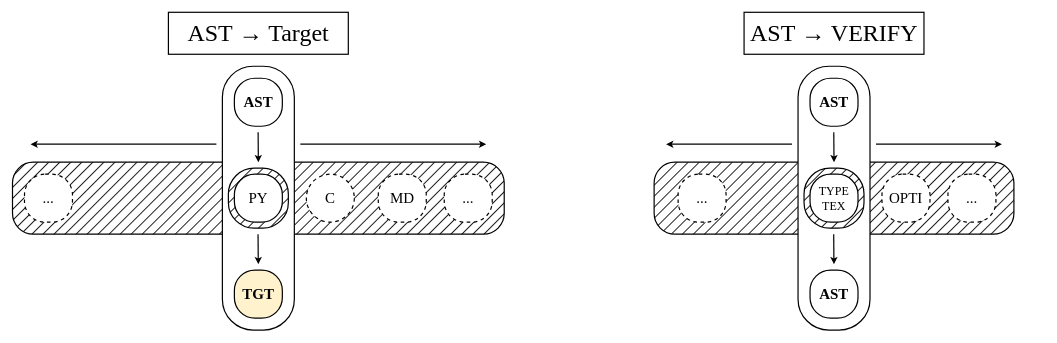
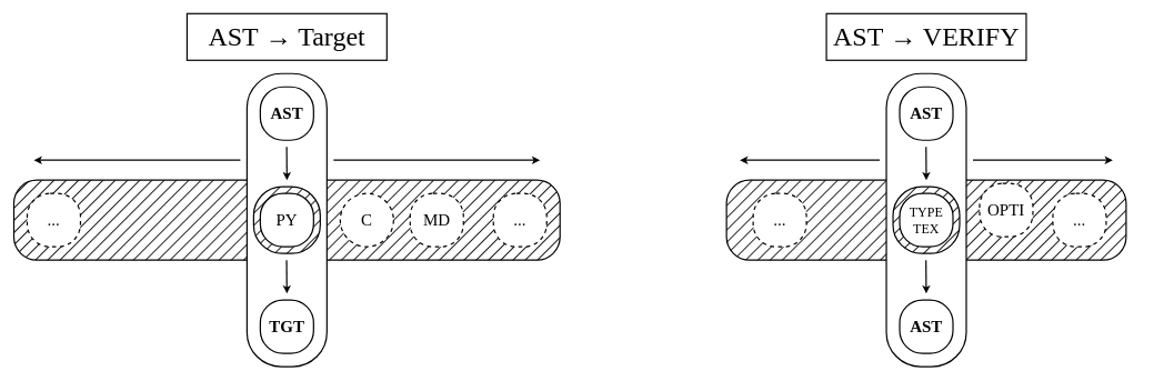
  <mxCell id="0" />
  <mxCell id="1" parent="0" />
  <mxCell id="2" value="&lt;font face=&quot;CMU Typewriter Text&quot;&gt;&lt;br&gt;&lt;/font&gt;" style="rounded=1;whiteSpace=wrap;html=1;arcSize=29;fontSize=25;fontStyle=0;strokeWidth=2;spacing=0;spacingBottom=0;fillStyle=hatch;fillColor=#0A0A0A;" vertex="1" parent="1"><mxGeometry x="20" y="270" width="820" height="120" as="geometry" /></mxCell>
  <mxCell id="3" value="&lt;font face=&quot;CMU Typewriter Text&quot;&gt;C&lt;br&gt;&lt;/font&gt;" style="ellipse;whiteSpace=wrap;html=1;arcSize=43;fontSize=25;fontStyle=0;strokeWidth=2;spacing=0;spacingBottom=0;dashed=1;" vertex="1" parent="1"><mxGeometry x="510" y="290" width="80" height="80" as="geometry" /></mxCell>
- <mxCell id="4" value="&lt;font face=&quot;CMU Typewriter Text&quot;&gt;MD&lt;br&gt;&lt;/font&gt;" style="rounded=1;whiteSpace=wrap;html=1;arcSize=43;fontSize=25;fontStyle=0;strokeWidth=2;spacing=0;spacingBottom=0;dashed=1;" vertex="1" parent="1"><mxGeometry x="630" y="290" width="80" height="80" as="geometry" /></mxCell>
+ <mxCell id="4" value="&lt;font face=&quot;CMU Typewriter Text&quot;&gt;MD&lt;br&gt;&lt;/font&gt;" style="rounded=1;whiteSpace=wrap;html=1;arcSize=43;fontSize=25;fontStyle=0;strokeWidth=2;spacing=0;spacingBottom=0;dashed=1;" vertex="1" parent="1"><mxGeometry x="615" y="290" width="80" height="80" as="geometry" /></mxCell>
  <mxCell id="5" value="&lt;font face=&quot;CMU Typewriter Text&quot;&gt;PY&lt;br&gt;&lt;/font&gt;" style="rounded=1;whiteSpace=wrap;html=1;arcSize=43;fontSize=25;fontStyle=0;strokeWidth=2;spacing=0;spacingBottom=0;perimeterSpacing=0;sketch=0;glass=0;" vertex="1" parent="1"><mxGeometry x="390" y="290" width="80" height="80" as="geometry" /></mxCell>
  <mxCell id="6" value="" style="endArrow=classic;html=1;rounded=0;strokeWidth=2;fontFamily=CMU Serif;fontSize=14;" edge="1" parent="1"><mxGeometry width="50" height="50" relative="1" as="geometry"><mxPoint x="500" y="240" as="sourcePoint" /><mxPoint x="810" y="240" as="targetPoint" /></mxGeometry></mxCell>
  <mxCell id="7" value="" style="endArrow=classic;html=1;rounded=0;strokeWidth=2;fontFamily=CMU Serif;fontSize=14;" edge="1" parent="1"><mxGeometry width="50" height="50" relative="1" as="geometry"><mxPoint x="360" y="240" as="sourcePoint" /><mxPoint x="50" y="240" as="targetPoint" /></mxGeometry></mxCell>
  <mxCell id="8" value="&lt;font face=&quot;CMU Typewriter Text&quot;&gt;&lt;br&gt;&lt;/font&gt;" style="rounded=1;whiteSpace=wrap;html=1;arcSize=43;fontSize=25;fontStyle=0;strokeWidth=2;spacing=0;spacingBottom=0;" vertex="1" parent="1"><mxGeometry x="370" y="110" width="120" height="440" as="geometry" /></mxCell>
  <mxCell id="9" value="&lt;font face=&quot;CMU Typewriter Text&quot;&gt;AST&lt;br&gt;&lt;/font&gt;" style="rounded=1;whiteSpace=wrap;html=1;arcSize=43;fontSize=25;fontStyle=1;strokeWidth=2;spacing=0;spacingBottom=0;" vertex="1" parent="1"><mxGeometry x="390" y="130" width="80" height="80" as="geometry" /></mxCell>
  <mxCell id="10" value="&lt;font face=&quot;CMU Typewriter Text&quot;&gt;PY&lt;br&gt;&lt;/font&gt;" style="rounded=1;whiteSpace=wrap;html=1;arcSize=43;fontSize=25;fontStyle=0;strokeWidth=2;spacing=0;spacingBottom=0;fillStyle=hatch;fillColor=#000000;" vertex="1" parent="1"><mxGeometry x="380" y="280" width="100" height="100" as="geometry" /></mxCell>
- <mxCell id="11" value="&lt;font face=&quot;CMU Typewriter Text&quot;&gt;TGT&lt;br&gt;&lt;/font&gt;" style="rounded=1;whiteSpace=wrap;html=1;arcSize=43;fontSize=25;fontStyle=1;strokeWidth=2;spacing=0;spacingBottom=0;fillColor=#fff2cc;" vertex="1" parent="1"><mxGeometry x="390" y="450" width="80" height="80" as="geometry" /></mxCell>
+ <mxCell id="11" value="&lt;font face=&quot;CMU Typewriter Text&quot;&gt;TGT&lt;br&gt;&lt;/font&gt;" style="rounded=1;whiteSpace=wrap;html=1;arcSize=43;fontSize=25;fontStyle=1;strokeWidth=2;spacing=0;spacingBottom=0;" vertex="1" parent="1"><mxGeometry x="390" y="450" width="80" height="80" as="geometry" /></mxCell>
  <mxCell id="12" value="&lt;font face=&quot;CMU Typewriter Text&quot;&gt;PY&lt;br&gt;&lt;/font&gt;" style="rounded=1;whiteSpace=wrap;html=1;arcSize=43;fontSize=25;fontStyle=0;strokeWidth=2;spacing=0;spacingBottom=0;" vertex="1" parent="1"><mxGeometry x="390" y="290" width="80" height="80" as="geometry" /></mxCell>
  <mxCell id="13" value="" style="endArrow=classic;html=1;rounded=0;strokeWidth=2;fontFamily=CMU Serif;fontSize=14;" edge="1" parent="1"><mxGeometry width="50" height="50" relative="1" as="geometry"><mxPoint x="429.6" y="220" as="sourcePoint" /><mxPoint x="430" y="270" as="targetPoint" /></mxGeometry></mxCell>
  <mxCell id="14" value="" style="endArrow=classic;html=1;rounded=0;strokeWidth=2;fontFamily=CMU Serif;fontSize=14;" edge="1" parent="1"><mxGeometry width="50" height="50" relative="1" as="geometry"><mxPoint x="429.47" y="390" as="sourcePoint" /><mxPoint x="429.87" y="440" as="targetPoint" /></mxGeometry></mxCell>
  <mxCell id="15" value="&lt;font face=&quot;CMU Typewriter Text&quot;&gt;...&lt;br&gt;&lt;/font&gt;" style="rounded=1;whiteSpace=wrap;html=1;arcSize=43;fontSize=25;fontStyle=0;strokeWidth=2;spacing=0;spacingBottom=0;dashed=1;verticalAlign=middle;" vertex="1" parent="1"><mxGeometry x="40" y="290" width="80" height="80" as="geometry" /></mxCell>
  <mxCell id="16" value="&lt;font face=&quot;CMU Typewriter Text&quot;&gt;...&lt;br&gt;&lt;/font&gt;" style="rounded=1;whiteSpace=wrap;html=1;arcSize=43;fontSize=25;fontStyle=0;strokeWidth=2;spacing=0;spacingBottom=0;dashed=1;" vertex="1" parent="1"><mxGeometry x="740" y="290" width="80" height="80" as="geometry" /></mxCell>
  <mxCell id="17" value="&lt;font face=&quot;CMU Typewriter Text&quot;&gt;&lt;br&gt;&lt;/font&gt;" style="rounded=1;whiteSpace=wrap;html=1;arcSize=29;fontSize=25;fontStyle=0;strokeWidth=2;spacing=0;spacingBottom=0;fillStyle=hatch;fillColor=#0A0A0A;" vertex="1" parent="1"><mxGeometry x="1090" y="270" width="600" height="120" as="geometry" /></mxCell>
- <mxCell id="18" value="&lt;font face=&quot;CMU Typewriter Text&quot;&gt;OPTI&lt;br&gt;&lt;/font&gt;" style="rounded=1;whiteSpace=wrap;html=1;arcSize=43;fontSize=25;fontStyle=0;strokeWidth=2;spacing=0;spacingBottom=0;dashed=1;" vertex="1" parent="1"><mxGeometry x="1470" y="290" width="80" height="80" as="geometry" /></mxCell>
+ <mxCell id="18" value="&lt;font face=&quot;CMU Typewriter Text&quot;&gt;OPTI&lt;br&gt;&lt;/font&gt;" style="rounded=1;whiteSpace=wrap;html=1;arcSize=43;fontSize=25;fontStyle=0;strokeWidth=2;spacing=0;spacingBottom=0;dashed=1;" vertex="1" parent="1"><mxGeometry x="1470" y="275" width="80" height="80" as="geometry" /></mxCell>
  <mxCell id="19" value="&lt;font face=&quot;CMU Typewriter Text&quot;&gt;PY&lt;br&gt;&lt;/font&gt;" style="rounded=1;whiteSpace=wrap;html=1;arcSize=43;fontSize=25;fontStyle=0;strokeWidth=2;spacing=0;spacingBottom=0;perimeterSpacing=0;sketch=0;glass=0;" vertex="1" parent="1"><mxGeometry x="1350" y="290" width="80" height="80" as="geometry" /></mxCell>
  <mxCell id="20" value="" style="endArrow=classic;html=1;rounded=0;strokeWidth=2;fontFamily=CMU Serif;fontSize=14;" edge="1" parent="1"><mxGeometry width="50" height="50" relative="1" as="geometry"><mxPoint x="1460" y="240" as="sourcePoint" /><mxPoint x="1670" y="240" as="targetPoint" /></mxGeometry></mxCell>
  <mxCell id="21" value="" style="endArrow=classic;html=1;rounded=0;strokeWidth=2;fontFamily=CMU Serif;fontSize=14;" edge="1" parent="1"><mxGeometry width="50" height="50" relative="1" as="geometry"><mxPoint x="1320" y="240" as="sourcePoint" /><mxPoint x="1110" y="240" as="targetPoint" /></mxGeometry></mxCell>
  <mxCell id="22" value="&lt;font face=&quot;CMU Typewriter Text&quot;&gt;&lt;br&gt;&lt;/font&gt;" style="rounded=1;whiteSpace=wrap;html=1;arcSize=43;fontSize=25;fontStyle=0;strokeWidth=2;spacing=0;spacingBottom=0;" vertex="1" parent="1"><mxGeometry x="1330" y="110" width="120" height="440" as="geometry" /></mxCell>
  <mxCell id="23" value="&lt;font face=&quot;CMU Typewriter Text&quot;&gt;AST&lt;br&gt;&lt;/font&gt;" style="rounded=1;whiteSpace=wrap;html=1;arcSize=43;fontSize=25;fontStyle=1;strokeWidth=2;spacing=0;spacingBottom=0;" vertex="1" parent="1"><mxGeometry x="1350" y="130" width="80" height="80" as="geometry" /></mxCell>
  <mxCell id="24" value="&lt;font face=&quot;CMU Typewriter Text&quot;&gt;PY&lt;br&gt;&lt;/font&gt;" style="rounded=1;whiteSpace=wrap;html=1;arcSize=43;fontSize=25;fontStyle=0;strokeWidth=2;spacing=0;spacingBottom=0;fillStyle=hatch;fillColor=#000000;" vertex="1" parent="1"><mxGeometry x="1340" y="280" width="100" height="100" as="geometry" /></mxCell>
  <mxCell id="25" value="&lt;font face=&quot;CMU Typewriter Text&quot;&gt;AST&lt;br&gt;&lt;/font&gt;" style="rounded=1;whiteSpace=wrap;html=1;arcSize=43;fontSize=25;fontStyle=1;strokeWidth=2;spacing=0;spacingBottom=0;" vertex="1" parent="1"><mxGeometry x="1350" y="450" width="80" height="80" as="geometry" /></mxCell>
  <mxCell id="26" value="&lt;font face=&quot;CMU Typewriter Text&quot; style=&quot;font-size: 20px;&quot;&gt;TYPE&lt;br style=&quot;font-size: 20px;&quot;&gt;TEX&lt;br style=&quot;font-size: 20px;&quot;&gt;&lt;/font&gt;" style="rounded=1;whiteSpace=wrap;html=1;arcSize=43;fontSize=20;fontStyle=0;strokeWidth=2;spacing=0;spacingBottom=0;" vertex="1" parent="1"><mxGeometry x="1350" y="290" width="80" height="80" as="geometry" /></mxCell>
  <mxCell id="27" value="" style="endArrow=classic;html=1;rounded=0;strokeWidth=2;fontFamily=CMU Serif;fontSize=14;" edge="1" parent="1"><mxGeometry width="50" height="50" relative="1" as="geometry"><mxPoint x="1389.6" y="220" as="sourcePoint" /><mxPoint x="1390" y="270" as="targetPoint" /></mxGeometry></mxCell>
  <mxCell id="28" value="" style="endArrow=classic;html=1;rounded=0;strokeWidth=2;fontFamily=CMU Serif;fontSize=14;" edge="1" parent="1"><mxGeometry width="50" height="50" relative="1" as="geometry"><mxPoint x="1389.47" y="390" as="sourcePoint" /><mxPoint x="1389.87" y="440" as="targetPoint" /></mxGeometry></mxCell>
  <mxCell id="29" value="&lt;font face=&quot;CMU Typewriter Text&quot;&gt;...&lt;br&gt;&lt;/font&gt;" style="rounded=1;whiteSpace=wrap;html=1;arcSize=43;fontSize=25;fontStyle=0;strokeWidth=2;spacing=0;spacingBottom=0;dashed=1;verticalAlign=middle;" vertex="1" parent="1"><mxGeometry x="1130" y="290" width="80" height="80" as="geometry" /></mxCell>
  <mxCell id="30" value="&lt;font face=&quot;CMU Typewriter Text&quot;&gt;...&lt;br&gt;&lt;/font&gt;" style="rounded=1;whiteSpace=wrap;html=1;arcSize=43;fontSize=25;fontStyle=0;strokeWidth=2;spacing=0;spacingBottom=0;dashed=1;" vertex="1" parent="1"><mxGeometry x="1580" y="290" width="80" height="80" as="geometry" /></mxCell>
  <mxCell id="31" value="AST&amp;nbsp;→ Target" style="text;html=1;strokeColor=none;fillColor=none;align=center;verticalAlign=middle;whiteSpace=wrap;rounded=0;glass=0;sketch=0;fillStyle=hatch;strokeWidth=2;fontFamily=CMU Serif;fontSize=40;fontStyle=0" vertex="1" parent="1"><mxGeometry x="20" y="40" width="820" height="30" as="geometry" /></mxCell>
  <mxCell id="32" value="AST&amp;nbsp;→ VERIFY" style="text;html=1;strokeColor=none;fillColor=none;align=center;verticalAlign=middle;whiteSpace=wrap;rounded=0;glass=0;sketch=0;fillStyle=hatch;strokeWidth=2;fontFamily=CMU Serif;fontSize=40;fontStyle=0" vertex="1" parent="1"><mxGeometry x="1040" y="40" width="700" height="30" as="geometry" /></mxCell>
  <mxCell id="33" value="" style="rounded=0;whiteSpace=wrap;html=1;glass=0;sketch=0;fillStyle=hatch;strokeWidth=2;fontFamily=CMU Serif;fontSize=40;fillColor=none;" vertex="1" parent="1"><mxGeometry x="280" y="20" width="300" height="70" as="geometry" /></mxCell>
  <mxCell id="34" value="" style="rounded=0;whiteSpace=wrap;html=1;glass=0;sketch=0;fillStyle=hatch;strokeWidth=2;fontFamily=CMU Serif;fontSize=40;fillColor=none;" vertex="1" parent="1"><mxGeometry x="1240" y="20" width="300" height="70" as="geometry" /></mxCell>
